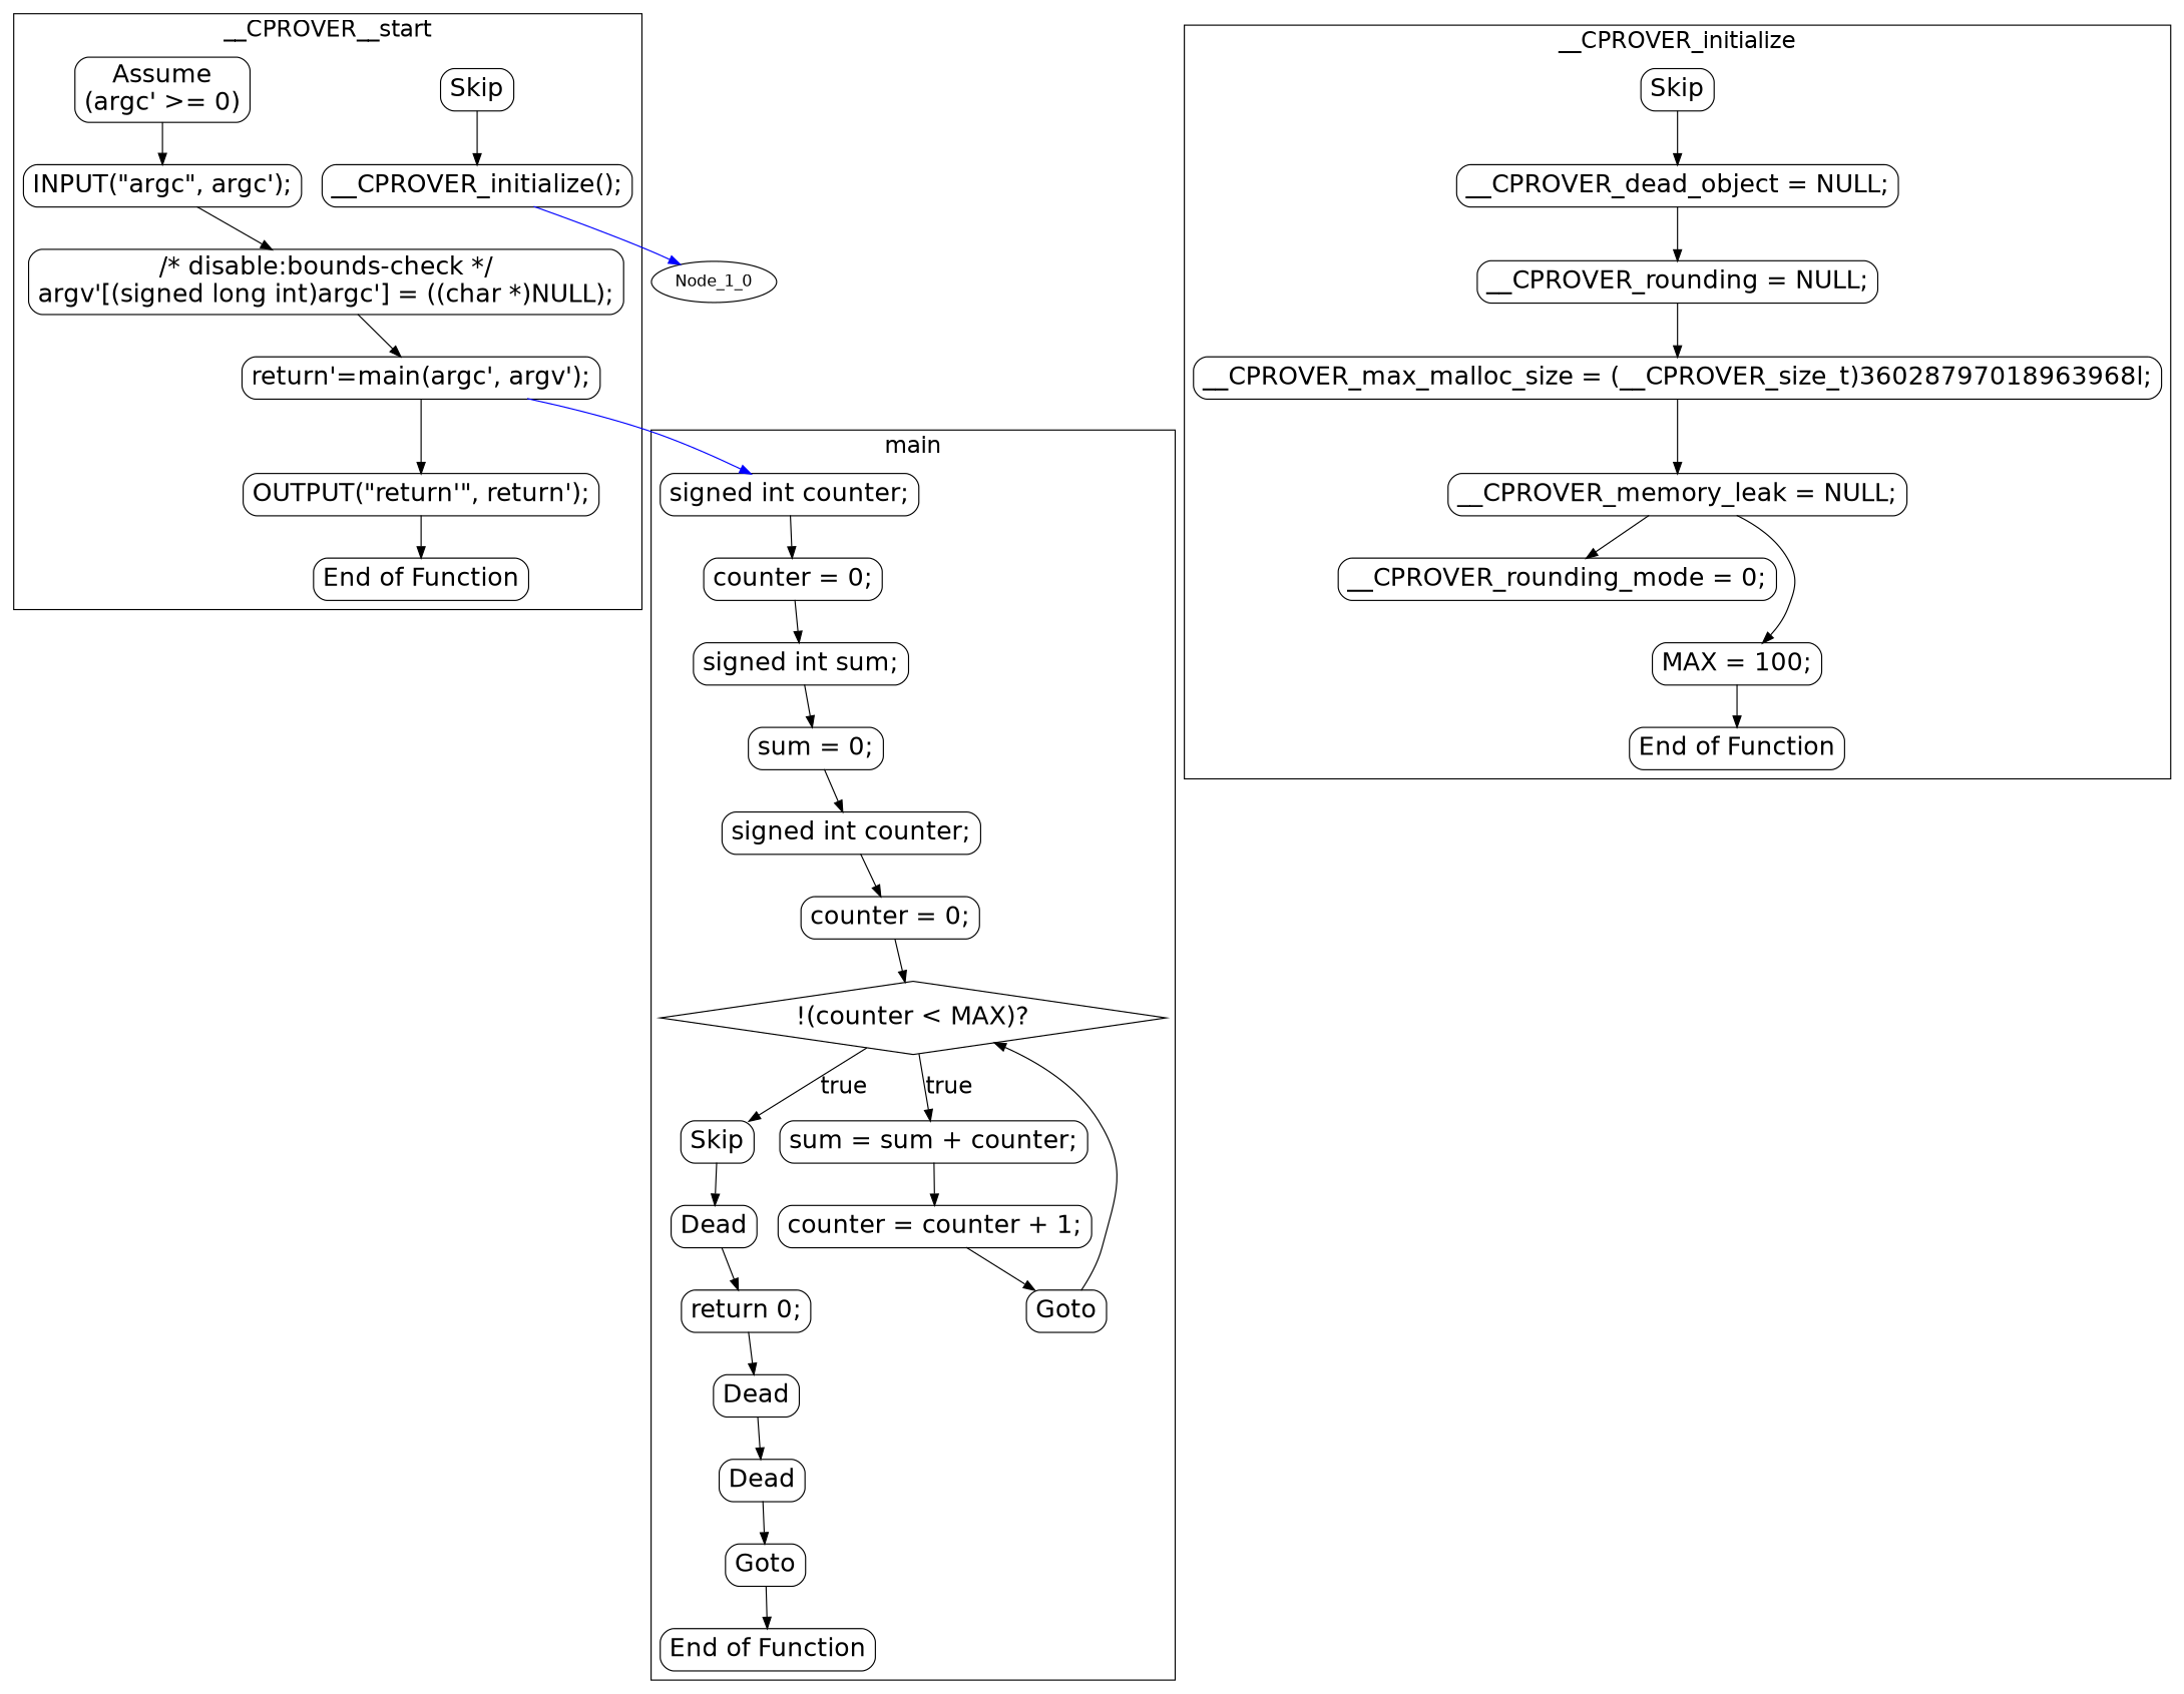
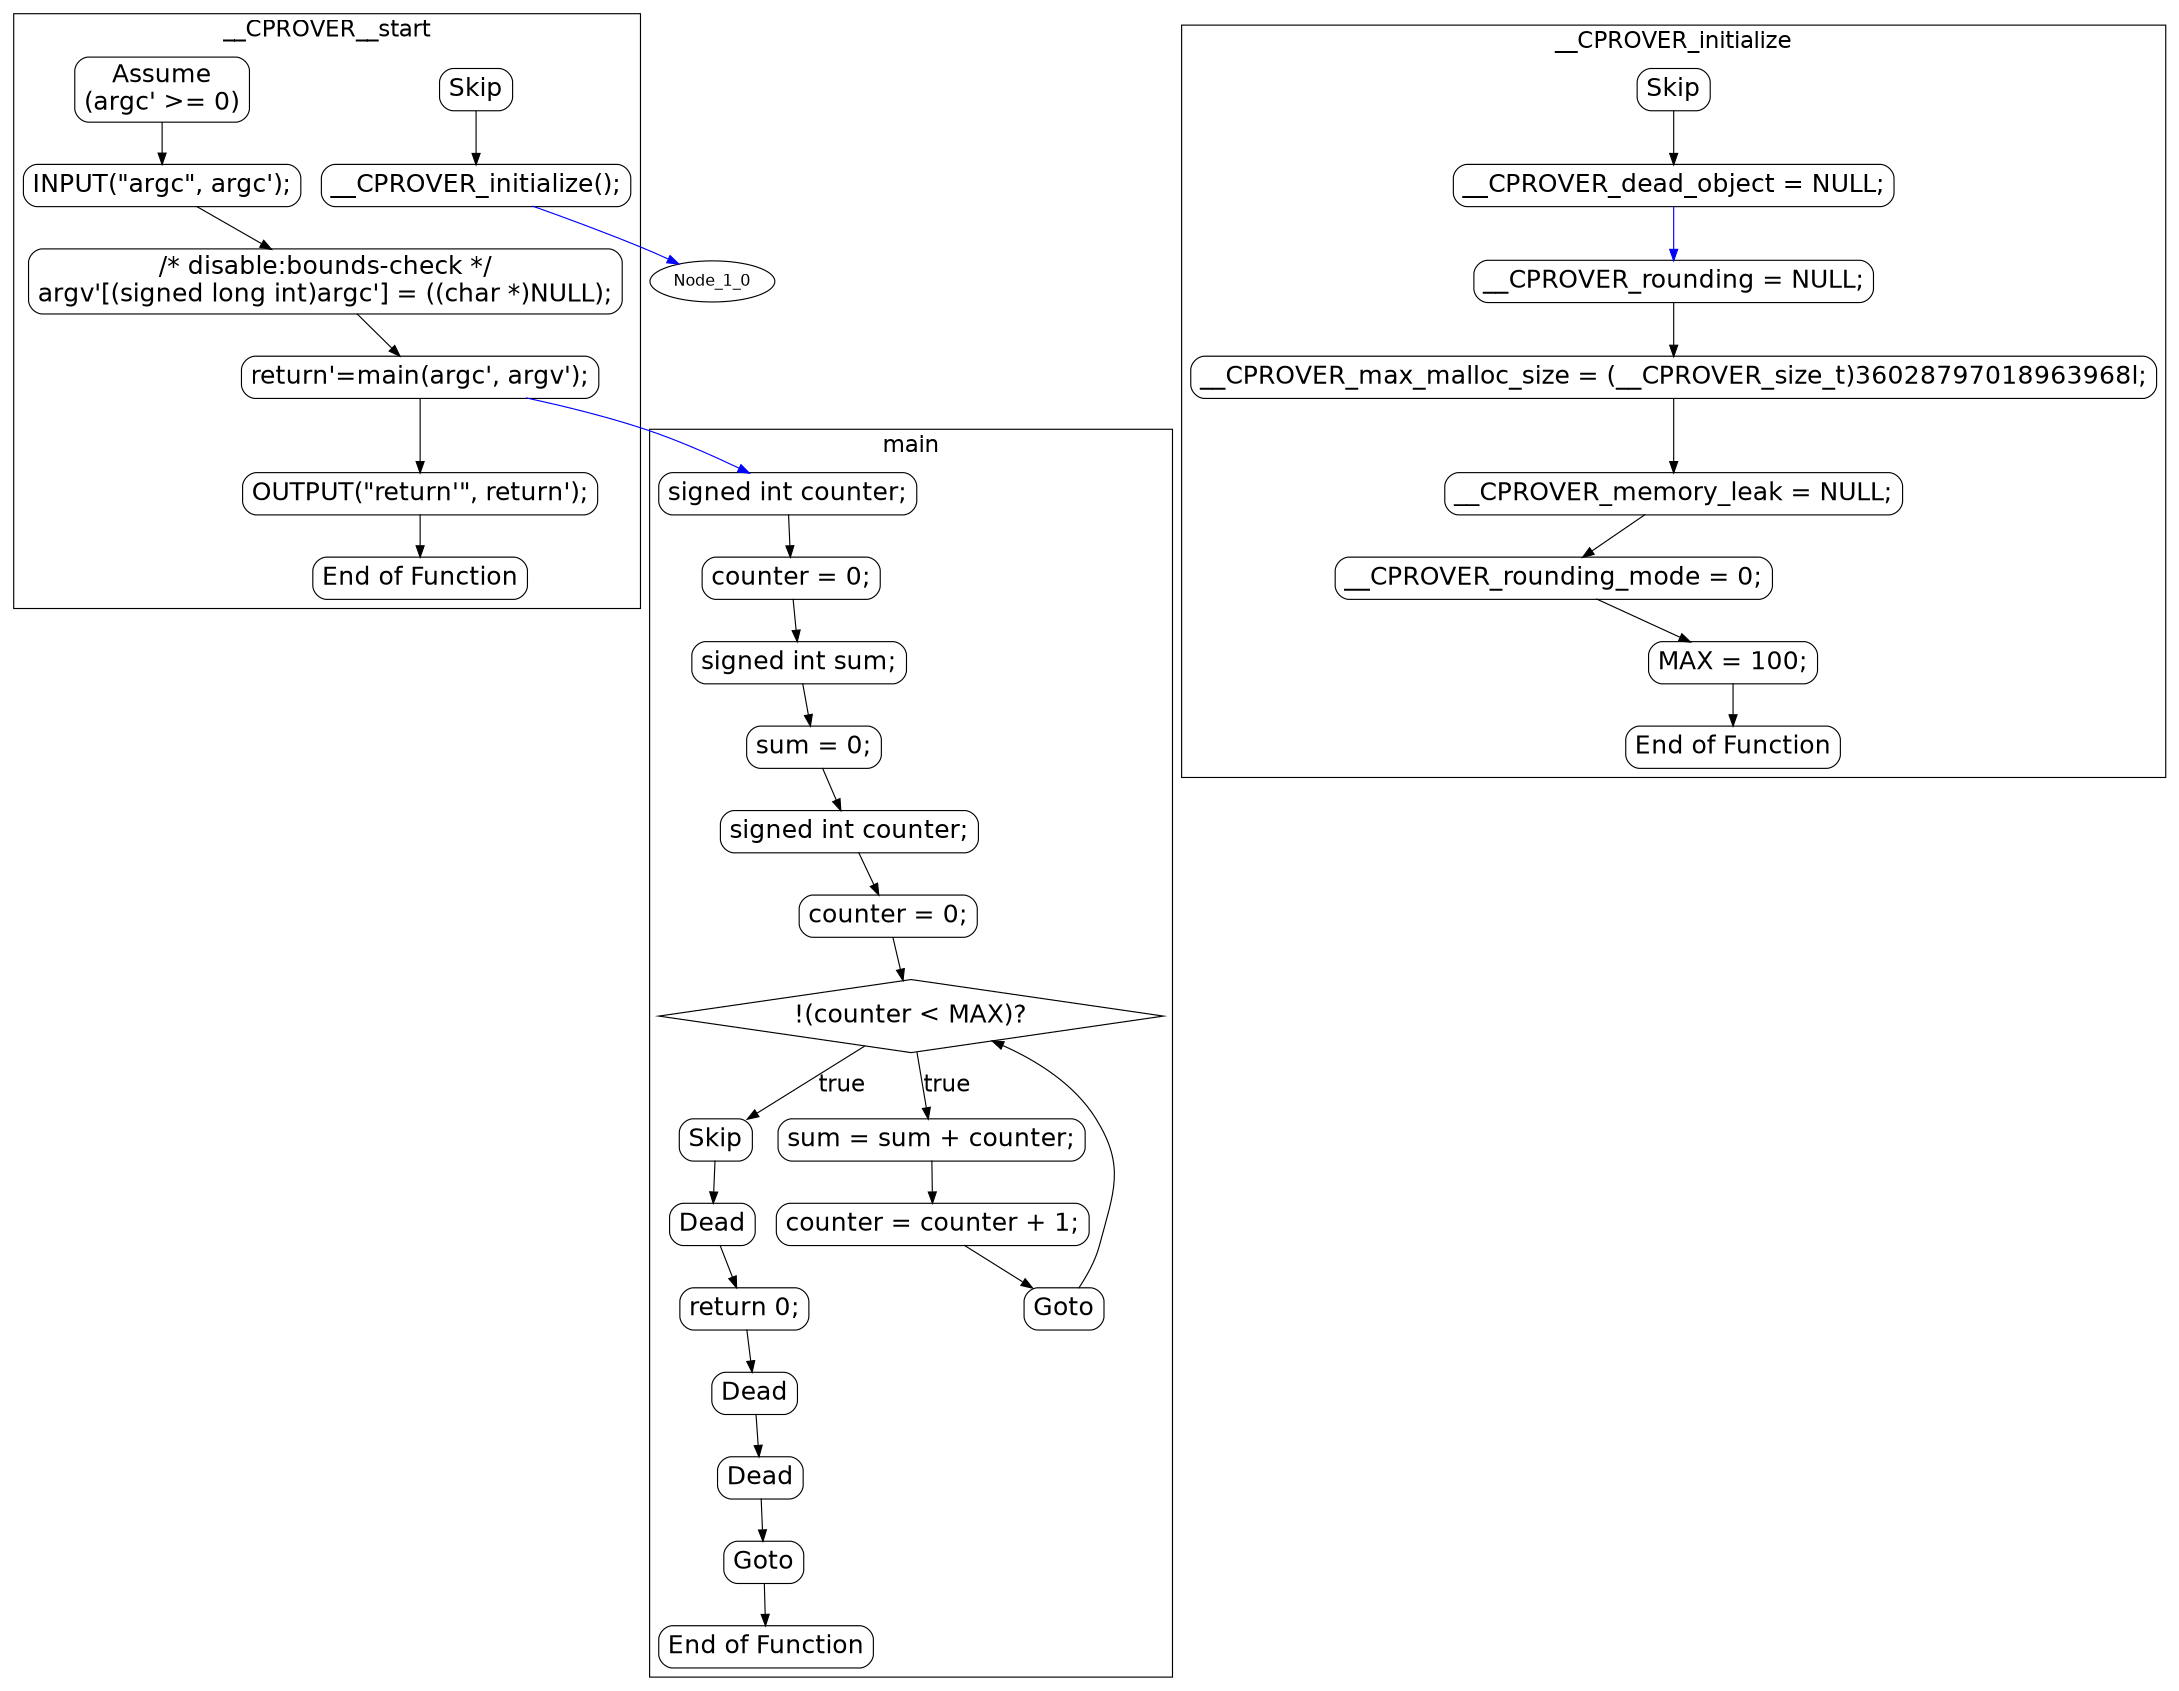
  digraph {
    color=black
    compound=true
    fontname="DejaVu Sans"
    fontsize=20
    node [fontname="DejaVu Sans" fontsize=22 shape=Mrecord]
    edge [fontname="DejaVu Sans"]
    n1 [label="signed int counter;"]
    n2 [label="counter = 0;"]
    n3 [label="signed int sum;"]
    n4 [label="sum = 0;"]
    n5 [label="signed int counter;"]
    n6 [label="counter = 0;"]
    n7 [label="!(counter \< MAX)?" shape=diamond]
    n8 [label=Skip]
    n9 [label="sum = sum + counter;"]
    n10 [label=Dead]
    n11 [label="counter = counter + 1;"]
    n12 [label="return 0;"]
    n13 [label=Goto]
    n14 [label=Dead]
    n15 [label=Dead]
    n16 [label=Goto]
    n17 [label="End of Function"]
    n18 [label=Skip]
    n19 [label="__CPROVER_dead_object = NULL;"]
    n20 [label="__CPROVER_rounding = NULL;"]
    n21 [label="__CPROVER_max_malloc_size = (__CPROVER_size_t)36028797018963968l;"]
    n22 [label="__CPROVER_memory_leak = NULL;"]
    n23 [label="__CPROVER_rounding_mode = 0;"]
    n24 [label="MAX = 100;"]
    n25 [label="End of Function"]
    n26 [label=Skip]
    n27 [label="__CPROVER_initialize();"]
    n28 [label="Assume\n(argc' \>= 0)"]
    n29 [label="INPUT(\"argc\", argc');"]
    n30 [label="/* disable:bounds-check */\nargv'[(signed long int)argc'] = ((char *)NULL);"]
    n31 [label="return'=main(argc', argv');"]
    n32 [label="OUTPUT(\"return'\", return');"]
    n33 [label="End of Function"]
    Node_1_0 [fontsize="" shape=""]
    subgraph cluster_1 {
      label=main
      n1
      n2
      n3
      n4
      n5
      n6
      n7
      n8
      n9
      n10
      n11
      n12
      n13
      n14
      n15
      n16
      n17
    }
    subgraph cluster_2 {
      label=__CPROVER_initialize
      n18
      n19
      n20
      n21
      n22
      n23
      n24
      n25
    }
    subgraph cluster_3 {
      label=__CPROVER__start
      n26
      n27
      n28
      n29
      n30
      n31
      n32
      n33
    }
    n1 -> n2
    n2 -> n3
    n3 -> n4
    n4 -> n5
    n5 -> n6
    n6 -> n7
    n7 -> n8 [fontsize=20 label=true]
    n7 -> n9 [fontsize=20 label=true]
    n8 -> n10
    n9 -> n11
    n10 -> n12
    n11 -> n13
    n12 -> n14
    n13 -> n7
    n14 -> n15
    n15 -> n16
    n16 -> n17
    n18 -> n19
-   n19 -> n20
+   n19 -> n20 [color=blue]
    n20 -> n21
    n21 -> n22
    n22 -> n23
-   n22 -> n24
+   n23 -> n24
    n24 -> n25
    n26 -> n27
    n27 -> Node_1_0 [color=blue]
    n28 -> n29
    n29 -> n30
    n30 -> n31
    n31 -> n1 [color=blue]
    n31 -> n32
    n32 -> n33
  }
